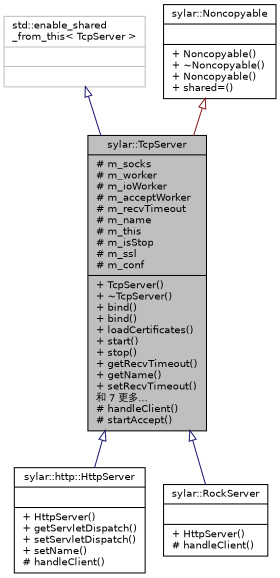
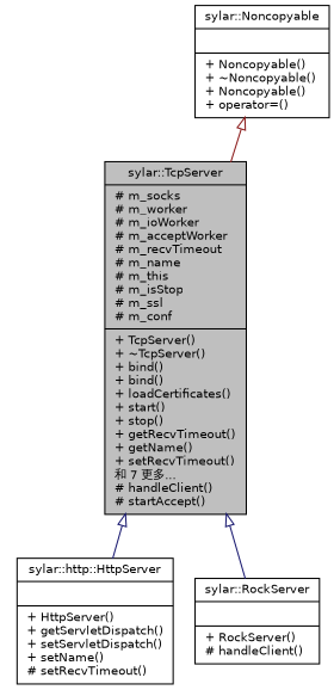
  digraph {
    node [color=black fillcolor=white fontname=Helvetica fontsize=10 shape=record style=filled]
    edge [arrowtail=onormal color=midnightblue dir=back fontname=Helvetica fontsize=10 labelfontname=Helvetica labelfontsize=10 style=solid]
    n1 [fillcolor=grey75 fontcolor=black height=0.2 label="{sylar::TcpServer\n|# m_socks\l# m_worker\l# m_ioWorker\l# m_acceptWorker\l# m_recvTimeout\l# m_name\l# m_this\l# m_isStop\l# m_ssl\l# m_conf\l|+ TcpServer()\l+ ~TcpServer()\l+ bind()\l+ bind()\l+ loadCertificates()\l+ start()\l+ stop()\l+ getRecvTimeout()\l+ getName()\l+ setRecvTimeout()\l和 7 更多...\l# handleClient()\l# startAccept()\l}" width=0.4]
-   n2 [height=0.2 label="{sylar::http::HttpServer\n||+ HttpServer()\l+ getServletDispatch()\l+ setServletDispatch()\l+ setName()\l# handleClient()\l}" width=0.4]
-   n3 [height=0.2 label="{sylar::RockServer\n||+ HttpServer()\l# handleClient()\l}" width=0.4]
-   n4 [color=grey75 height=0.2 label="{std::enable_shared\l_from_this\< TcpServer \>\n||}" width=0.4]
-   n5 [height=0.2 label="{sylar::Noncopyable\n||+ Noncopyable()\l+ ~Noncopyable()\l+ Noncopyable()\l+ shared=()\l}" width=0.4]
+   n2 [height=0.2 label="{sylar::http::HttpServer\n||+ HttpServer()\l+ getServletDispatch()\l+ setServletDispatch()\l+ setName()\l# setRecvTimeout()\l}" width=0.4]
+   n3 [height=0.2 label="{sylar::RockServer\n||+ RockServer()\l# handleClient()\l}" width=0.4]
+   n5 [height=0.2 label="{sylar::Noncopyable\n||+ Noncopyable()\l+ ~Noncopyable()\l+ Noncopyable()\l+ operator=()\l}" width=0.4]
    n1 -> n2
    n1 -> n3
-   n4 -> n1
    n5 -> n1 [color=firebrick4]
  }
